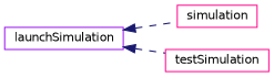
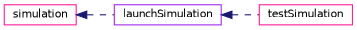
  digraph {
    rankdir=LR
    node [color=deeppink fillcolor=white fontname=Helvetica fontsize=10 shape=record style=filled]
    edge [color=midnightblue dir=back fontname=Helvetica fontsize=10 labelfontname=Helvetica labelfontsize=10 style=dashed]
    n1 [height=0.2 label=simulation width=0.4]
    n2 [color=purple height=0.2 label=launchSimulation width=0.4]
    n3 [height=0.2 label=testSimulation width=0.4]
-   n2 -> n1
+   n1 -> n2
    n2 -> n3
  }
